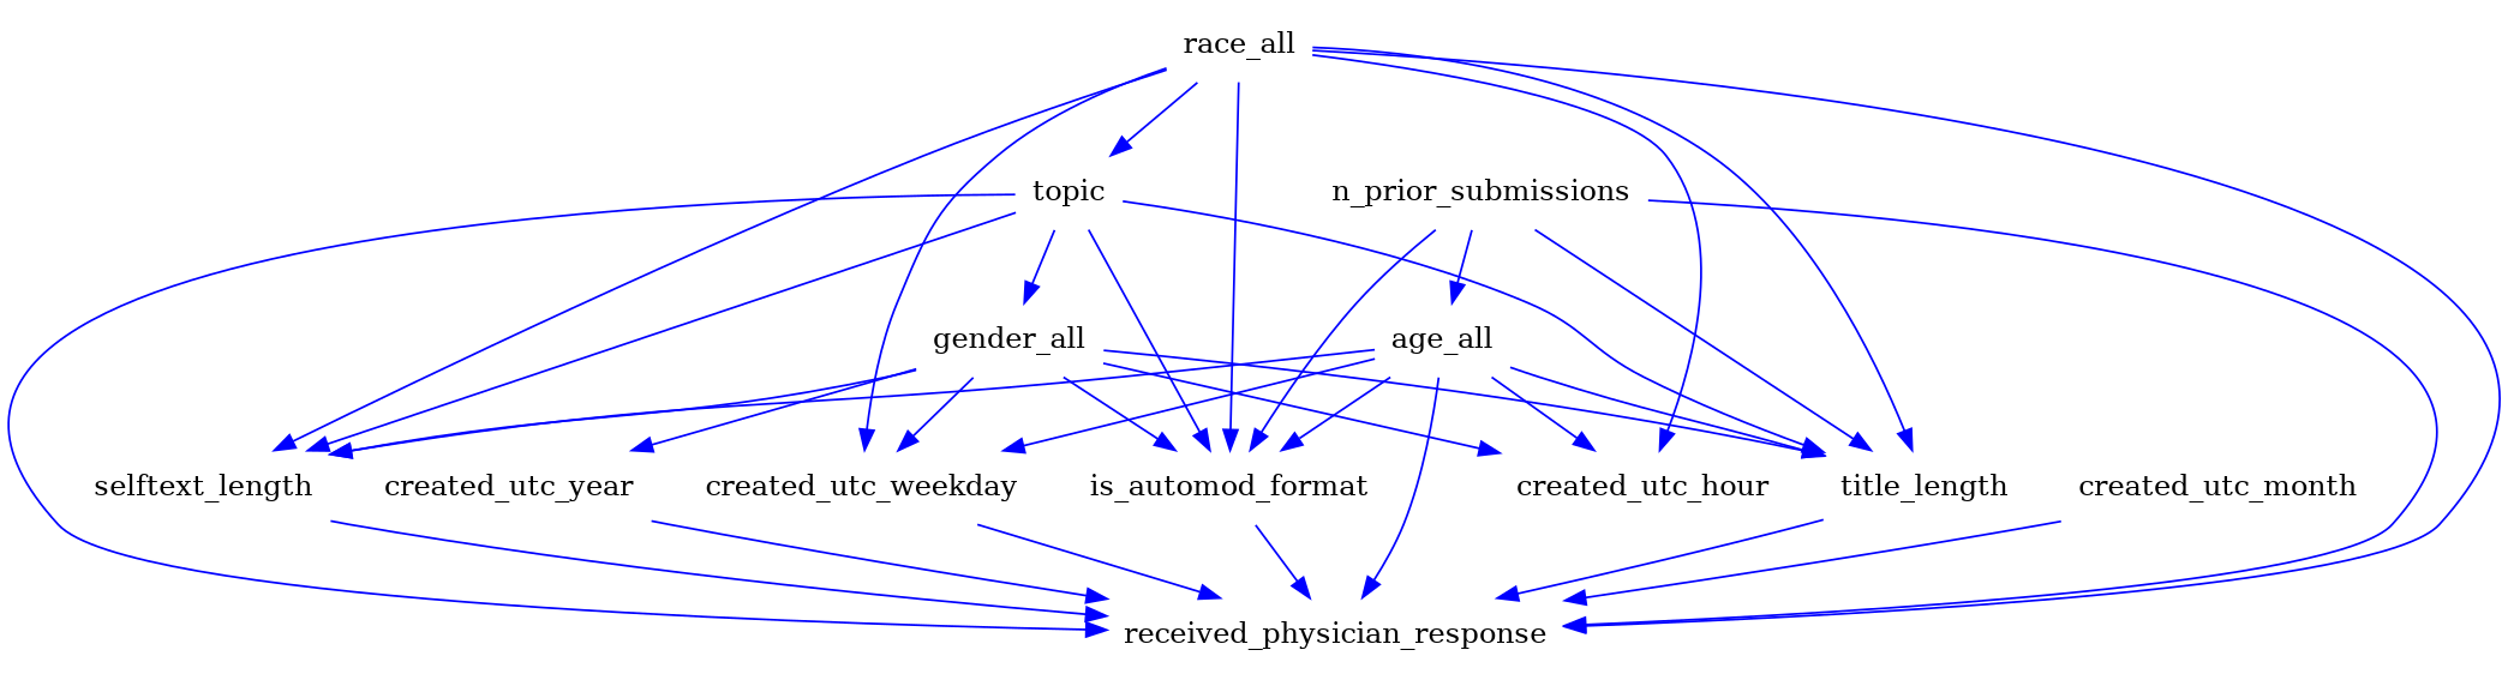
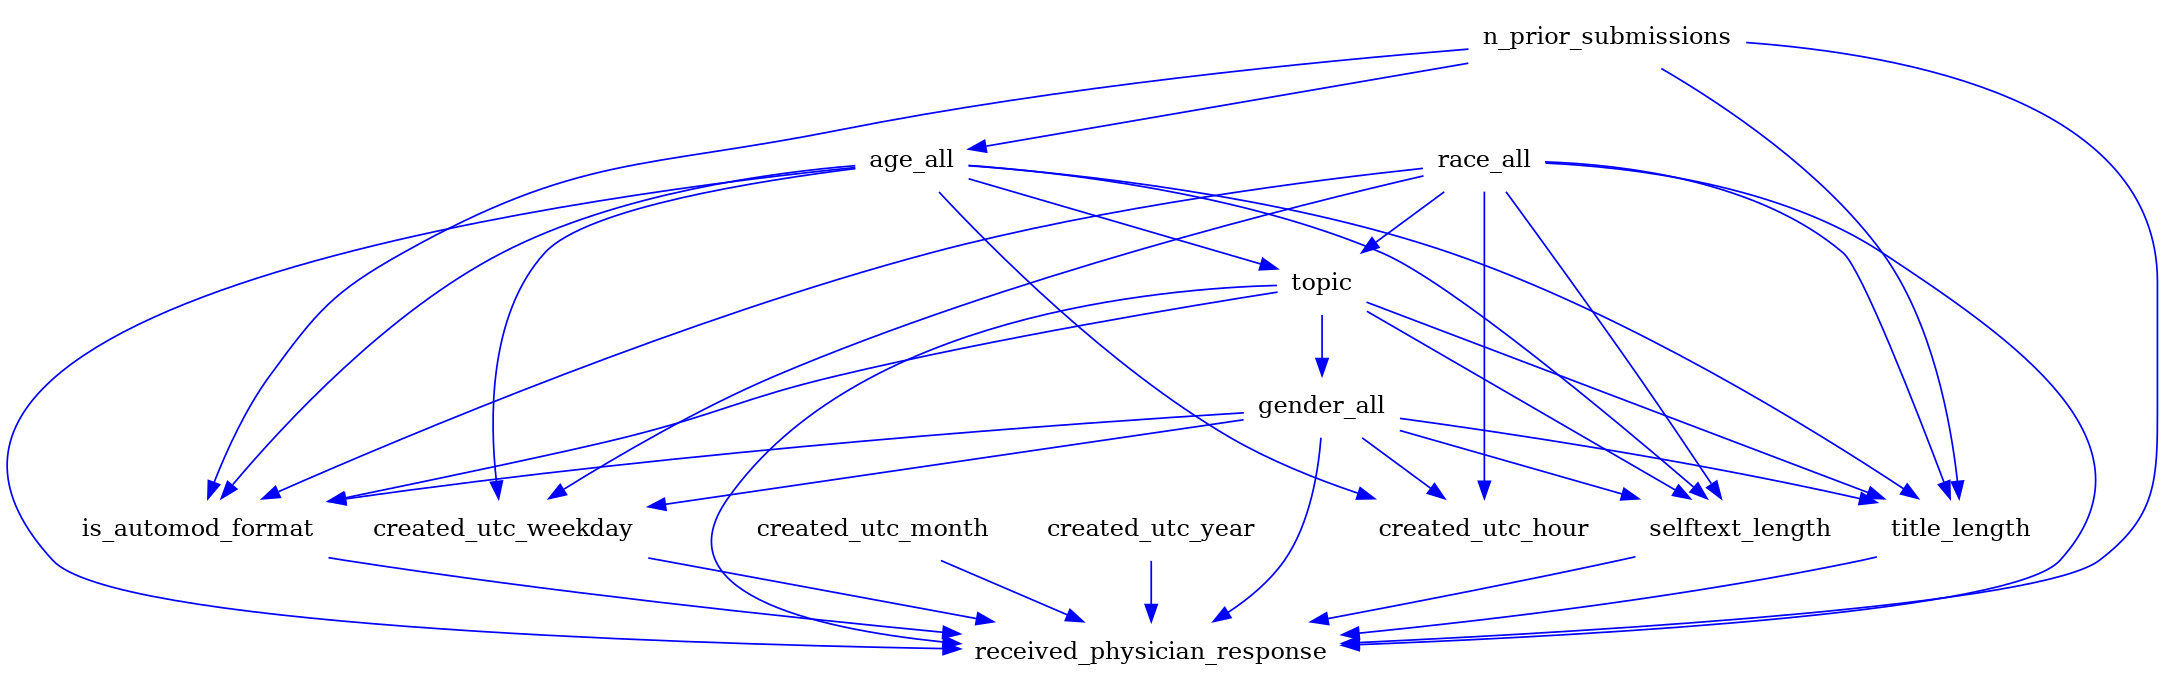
  digraph {
    node [shape=plaintext]
    edge [color=blue]
    age_all [height=.5 width=.5]
    created_utc_hour [height=.5 width=.5]
    created_utc_weekday [height=.5 width=.5]
    is_automod_format [height=.5 width=.5]
    selftext_length [height=.5 width=.5]
    title_length [height=.5 width=.5]
    topic [height=.5 width=.5]
    received_physician_response [height=.5 width=.5]
    gender_all [height=.5 width=.5]
    created_utc_month [height=.5 width=.5]
    created_utc_year [height=.5 width=.5]
    n_prior_submissions [height=.5 width=.5]
    race_all [height=.5 width=.5]
    age_all -> created_utc_hour
    age_all -> created_utc_weekday
    age_all -> is_automod_format
    age_all -> selftext_length
    age_all -> title_length
+   age_all -> topic
    age_all -> received_physician_response
    created_utc_weekday -> received_physician_response
    is_automod_format -> received_physician_response
    selftext_length -> received_physician_response
    title_length -> received_physician_response
    topic -> is_automod_format
    topic -> selftext_length
    topic -> title_length
    topic -> received_physician_response
    topic -> gender_all
    gender_all -> created_utc_hour
    gender_all -> created_utc_weekday
    gender_all -> is_automod_format
    gender_all -> selftext_length
    gender_all -> title_length
-   gender_all -> created_utc_year
+   gender_all -> received_physician_response
    created_utc_month -> received_physician_response
    created_utc_year -> received_physician_response
    n_prior_submissions -> age_all
    n_prior_submissions -> is_automod_format
    n_prior_submissions -> title_length
    n_prior_submissions -> received_physician_response
    race_all -> created_utc_hour
    race_all -> created_utc_weekday
    race_all -> is_automod_format
    race_all -> selftext_length
    race_all -> title_length
    race_all -> topic
    race_all -> received_physician_response
  }
